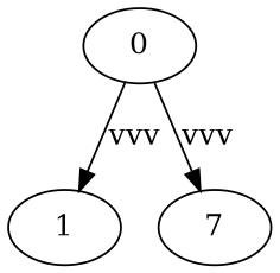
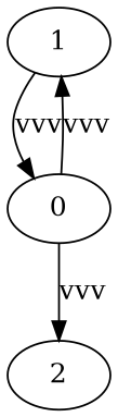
  digraph {
    1
    0
-   2 [label=7]
+   2
+   1 -> 0 [label=vvv]
    0 -> 1 [label=vvv]
    0 -> 2 [label=vvv]
  }
